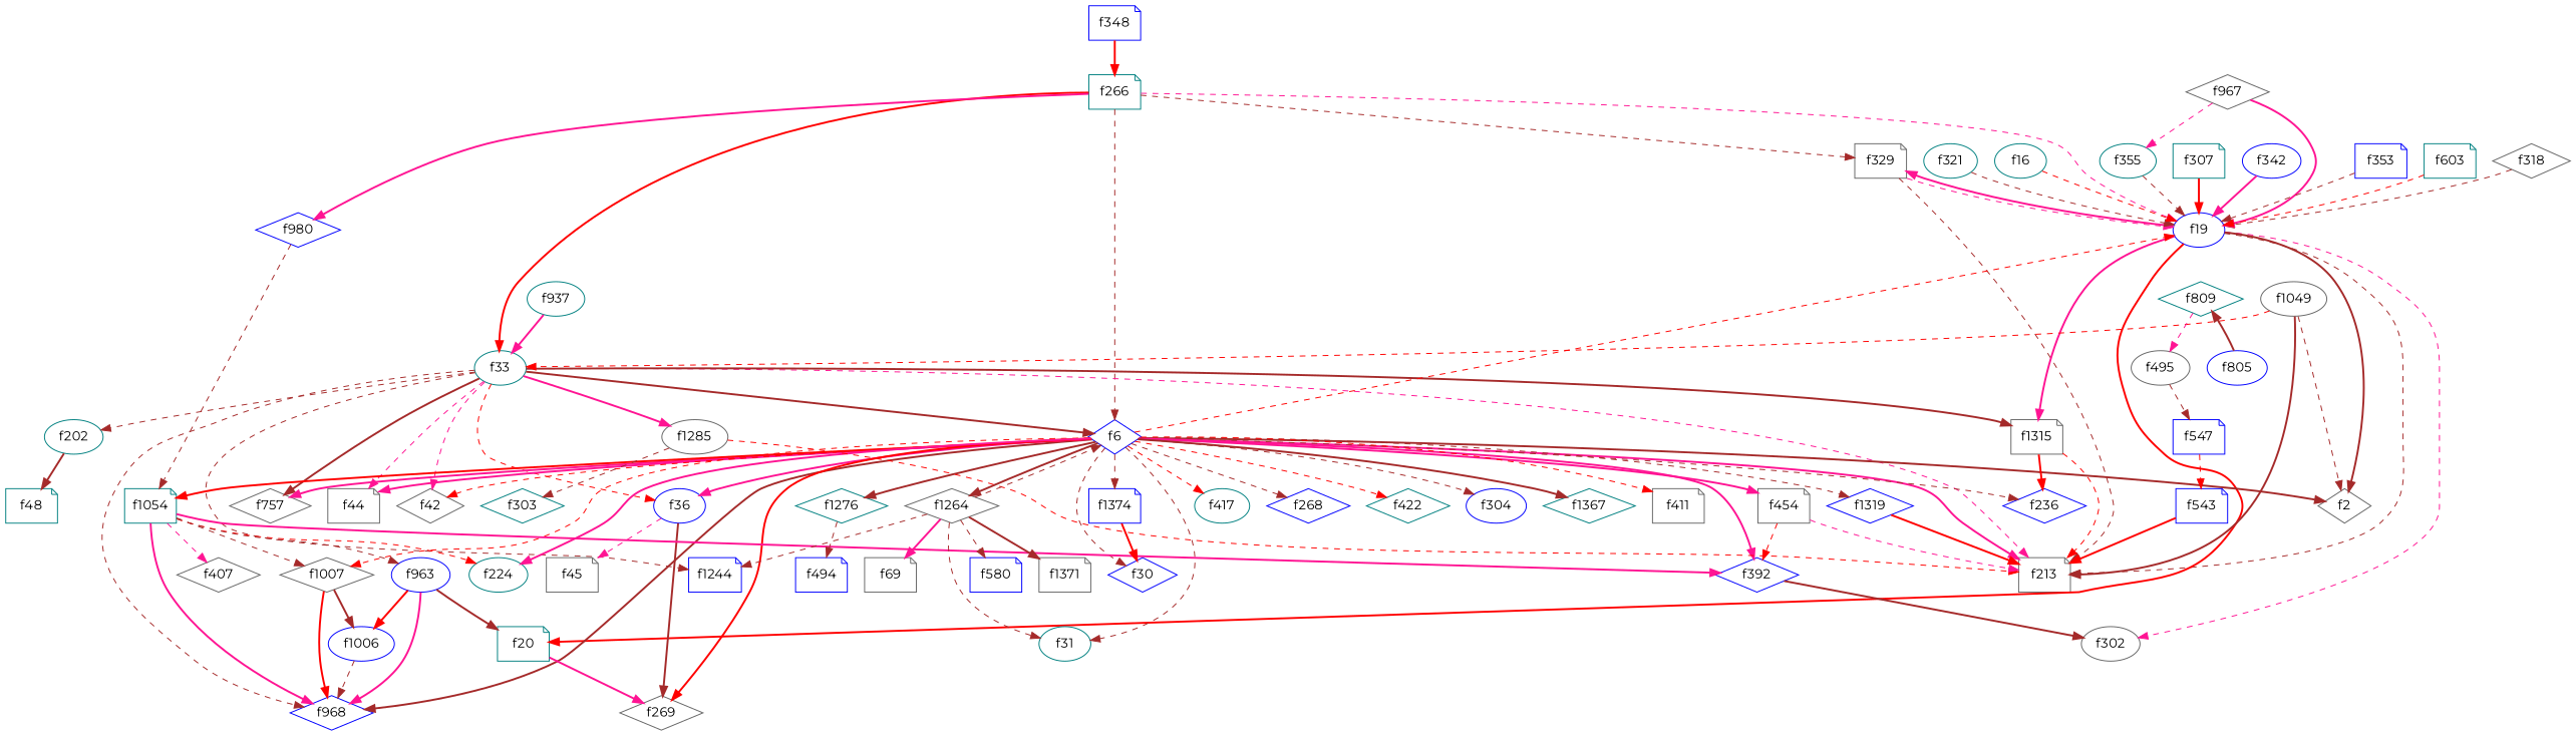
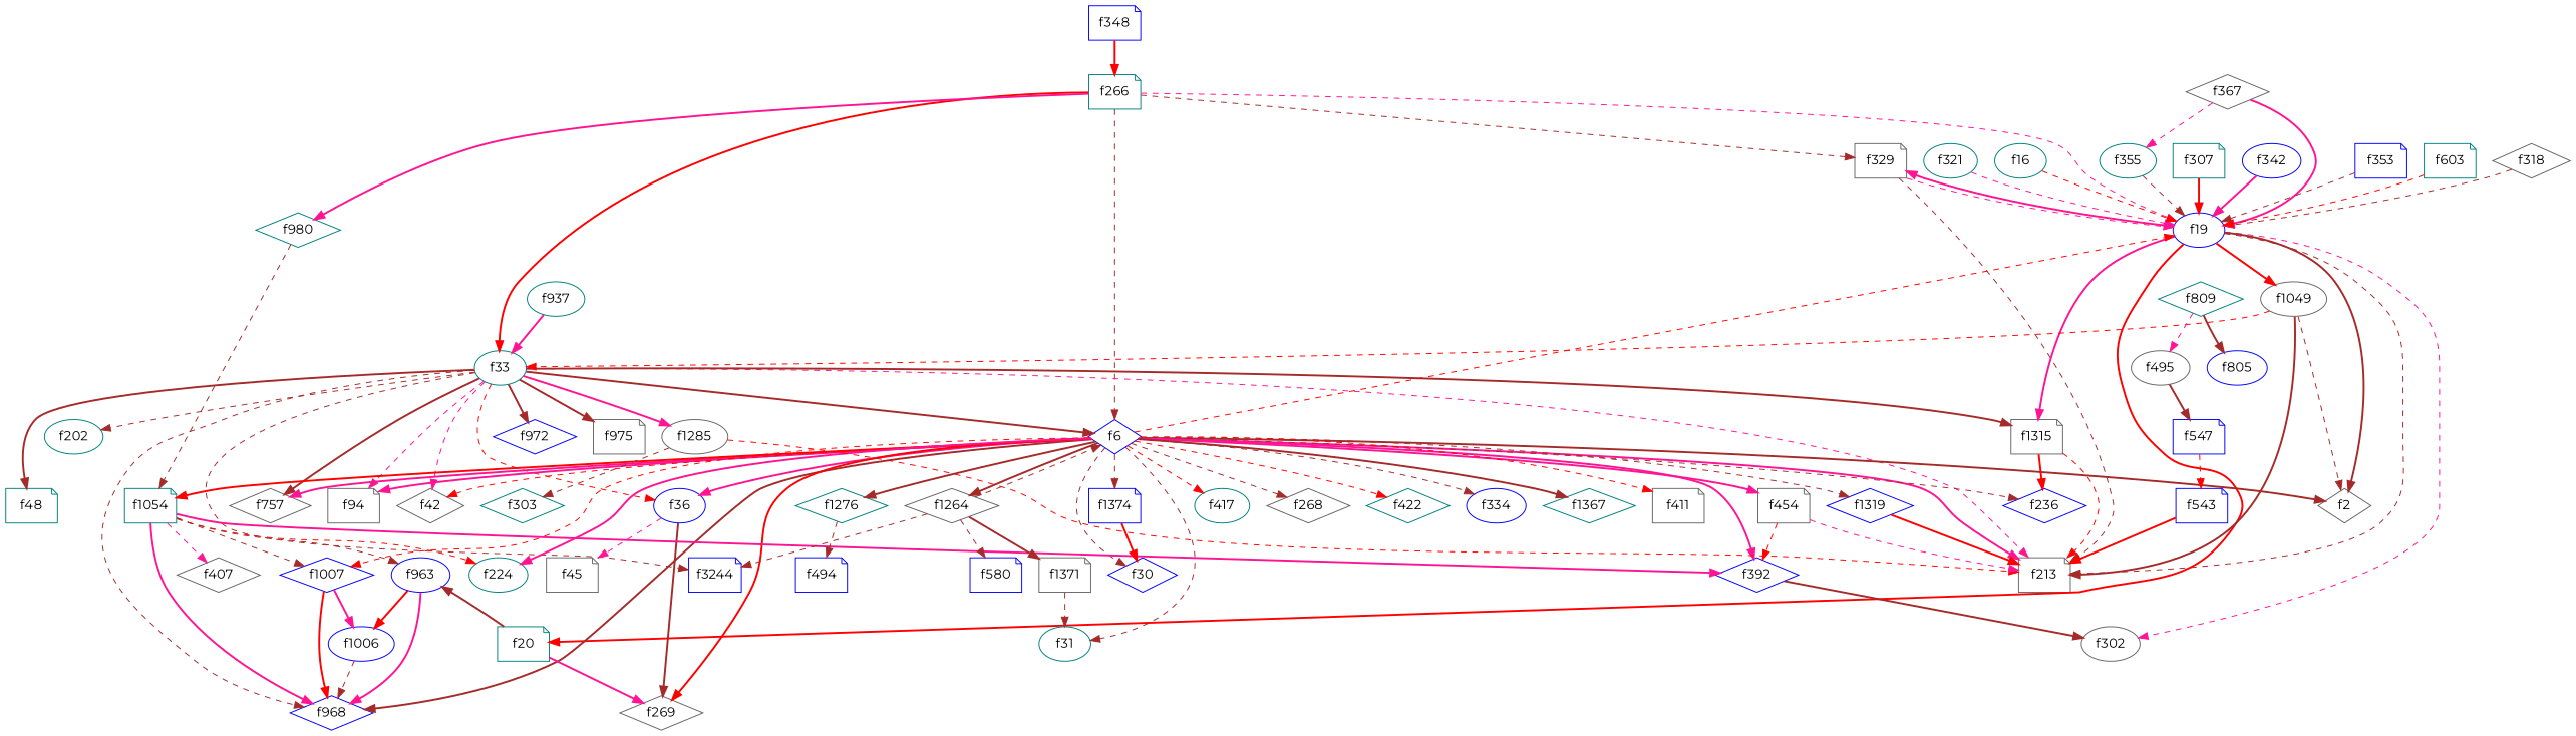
  strict digraph {
    fontname=Montserrat
    node [color=gray40 fontname=Montserrat shape=note]
    edge [color=brown fontname=Montserrat style=dashed]
    f266 [color=teal]
    f329
    f19 [color=blue shape=ellipse]
    f33 [color=teal shape=ellipse]
    f6 [color=blue shape=diamond]
-   f980 [color=blue shape=diamond]
+   f980 [color=teal shape=diamond]
    f213
    f1049 [shape=ellipse]
    f20 [color=teal]
    f302 [shape=ellipse]
    f1315
    f2 [shape=diamond]
    f968 [color=blue shape=diamond]
    f36 [color=blue shape=ellipse]
    f1285 [shape=ellipse]
    f757 [shape=diamond]
-   f44
+   f44 [label=f94]
    n18 [label=f42 shape=diamond]
    f202 [color=teal shape=ellipse]
    f48 [color=teal]
-   f1244 [color=blue]
+   f1244 [color=blue label=f3244]
+   f972 [color=blue shape=diamond]
+   f975
    f236 [color=blue shape=diamond]
    f1054 [color=teal]
-   f1007 [shape=diamond]
+   f1007 [color=blue shape=diamond]
    f454
    f1319 [color=blue shape=diamond]
    f1264 [shape=diamond]
    f269 [shape=diamond]
    f31 [color=teal shape=ellipse]
    f392 [color=blue shape=diamond]
    f417 [color=teal shape=ellipse]
    f1374 [color=blue]
    f30 [color=blue shape=diamond]
    f224 [color=teal shape=ellipse]
    f1276 [color=teal shape=diamond]
-   f268 [color=blue shape=diamond]
+   f268 [shape=diamond]
    f422 [color=teal shape=diamond]
-   f304 [color=blue shape=ellipse]
+   f304 [color=blue shape=ellipse label=f334]
    f1367 [color=teal shape=diamond]
    f411
    f963 [color=blue shape=ellipse]
    f45
    f303 [color=teal shape=diamond]
    f407 [shape=diamond]
    f1006 [color=blue shape=ellipse]
    f1371
-   f69
    f580 [color=blue]
    f494 [color=blue]
    f348 [color=blue]
    f318 [shape=diamond]
    f321 [color=teal shape=ellipse]
-   f367 [shape=diamond label=f967]
+   f367 [shape=diamond]
    f355 [color=teal shape=ellipse]
    f16 [color=teal shape=ellipse]
    f307 [color=teal]
    f342 [color=blue shape=ellipse]
    f353 [color=blue]
    f603 [color=teal]
    f937 [color=teal shape=ellipse]
    f805 [color=blue shape=ellipse]
    f809 [color=teal shape=diamond]
    f495 [shape=ellipse]
    f547 [color=blue]
    f543 [color=blue]
    f266 -> f329
    f266 -> f19 [color=deeppink]
    f266 -> f33 [color=red style=bold]
    f266 -> f6
    f266 -> f980 [color=deeppink style=bold]
    f329 -> f19 [color=deeppink]
    f329 -> f213
    f19 -> f329 [color=deeppink style=bold]
    f19 -> f213
+   f19 -> f1049 [color=red style=bold]
    f19 -> f20 [color=red style=bold]
    f19 -> f302 [color=deeppink]
    f19 -> f1315 [color=deeppink style=bold]
    f19 -> f2 [style=bold]
    f33 -> f6 [style=bold]
    f33 -> f213 [color=deeppink]
    f33 -> f1315 [style=bold]
    f33 -> f968
    f33 -> f36 [color=red]
    f33 -> f1285 [color=deeppink style=bold]
    f33 -> f757 [style=bold]
    f33 -> f44 [color=deeppink]
    f33 -> n18 [color=deeppink]
    f33 -> f202
-   f202 -> f48 [style=bold]
+   f33 -> f48 [style=bold]
    f33 -> f1244
+   f33 -> f972 [style=bold]
+   f33 -> f975 [style=bold]
    f6 -> f19 [color=red]
    f6 -> f213 [color=deeppink style=bold]
    f6 -> f2 [style=bold]
    f6 -> f968 [style=bold]
    f6 -> f36 [color=deeppink style=bold]
    f6 -> f757 [color=deeppink style=bold]
    f6 -> f44 [color=deeppink style=bold]
    f6 -> n18 [color=red]
    f6 -> f236
    f6 -> f1054 [color=red style=bold]
    f6 -> f1007 [color=red]
    f6 -> f454 [color=deeppink style=bold]
    f6 -> f1319
    f6 -> f1264 [style=bold]
    f6 -> f269 [color=red style=bold]
    f6 -> f31
    f6 -> f392 [color=deeppink style=bold]
    f6 -> f417 [color=red]
    f6 -> f1374
    f6 -> f30
    f6 -> f224 [color=deeppink style=bold]
    f6 -> f1276 [style=bold]
    f6 -> f268
    f6 -> f422 [color=red]
    f6 -> f304
    f6 -> f1367 [style=bold]
    f6 -> f411 [color=red]
    f980 -> f1054
    f1049 -> f33 [color=red]
    f1049 -> f213 [style=bold]
    f1049 -> f2
    f20 -> f269 [color=deeppink style=bold]
-   f963 -> f20 [style=bold]
+   f20 -> f963 [style=bold]
    f1315 -> f213 [color=red]
    f1315 -> f236 [color=red style=bold]
    f36 -> f269 [style=bold]
    f36 -> f45 [color=deeppink]
    f1285 -> f213 [color=red]
    f1285 -> f303
    f1054 -> f968 [color=deeppink style=bold]
    f1054 -> f1007
    f1054 -> f392 [color=deeppink style=bold]
    f1054 -> f224 [color=red]
    f1054 -> f963
    f1054 -> f407 [color=deeppink]
    f1007 -> f968 [color=red style=bold]
-   f1007 -> f1006 [style=bold]
+   f1007 -> f1006 [color=deeppink style=bold]
    f454 -> f213 [color=deeppink]
    f454 -> f392 [color=red]
    f1319 -> f213 [color=red style=bold]
    f1264 -> f6
    f1264 -> f1244
-   f1264 -> f31
+   f1371 -> f31
    f1264 -> f1371 [style=bold]
-   f1264 -> f69 [color=deeppink style=bold]
    f1264 -> f580
    f392 -> f302 [style=bold]
    f1374 -> f30 [color=red style=bold]
    f1276 -> f494
    f963 -> f968 [color=deeppink style=bold]
    f963 -> f1006 [color=red style=bold]
    f1006 -> f968
    f348 -> f266 [color=red style=bold]
    f318 -> f19
-   f321 -> f19
+   f321 -> f19 [color=deeppink]
    f367 -> f19 [color=deeppink style=bold]
    f367 -> f355 [color=deeppink]
    f355 -> f19
    f16 -> f19 [color=red]
    f307 -> f19 [color=red style=bold]
    f342 -> f19 [color=deeppink style=bold]
    f353 -> f19
    f603 -> f19 [color=red]
    f937 -> f33 [color=deeppink style=bold]
-   f805 -> f809 [style=bold]
+   f809 -> f805 [style=bold]
    f809 -> f495 [color=deeppink]
-   f495 -> f547
+   f495 -> f547 [style=bold]
    f547 -> f543 [color=red]
    f543 -> f213 [color=red style=bold]
  }
